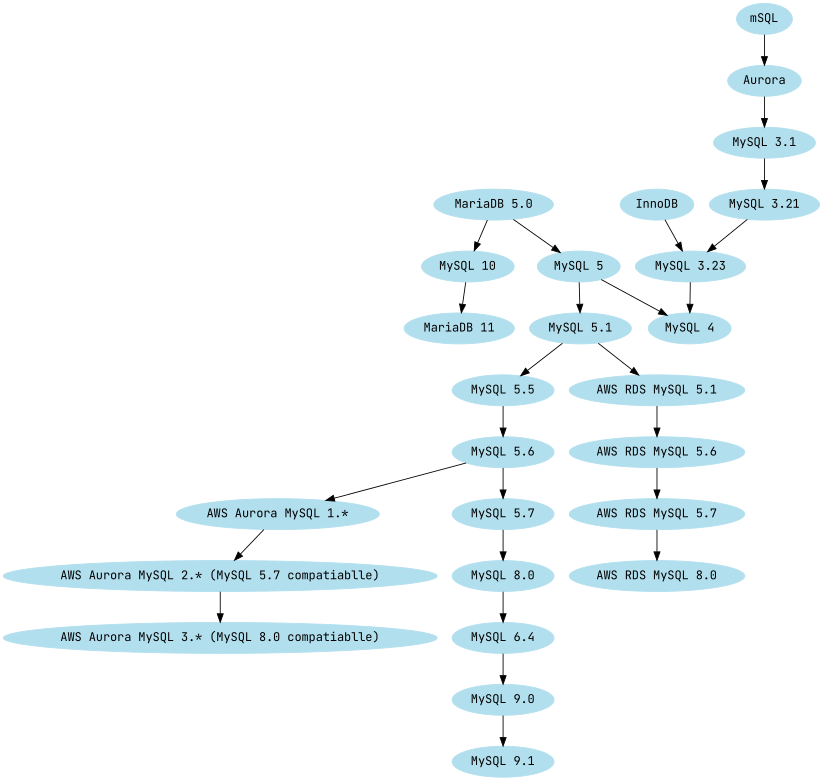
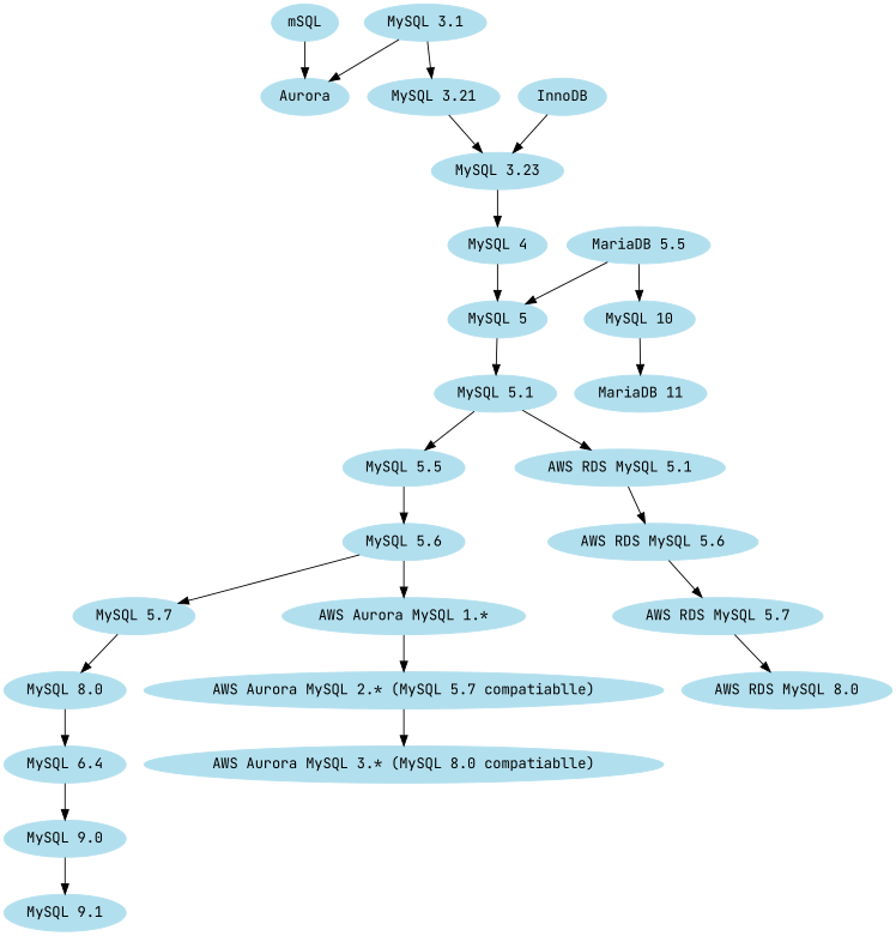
  digraph {
    fontname="JetBrains Mono"
    node [color=lightblue2 fontname="JetBrains Mono" style=filled]
    edge [fontname="JetBrains Mono"]
    n1 [label=Aurora]
    mSQL
    "MySQL 3.1"
    "MySQL 3.21"
    "MySQL 3.23"
    "MySQL 4"
    InnoDB
    "MySQL 5"
    "MySQL 5.1"
    "MySQL 5.5"
    "AWS RDS MySQL 5.1"
-   "MariaDB 5.5" [label="MariaDB 5.0"]
+   "MariaDB 5.5"
    n13 [label="MySQL 10"]
    "MySQL 5.6"
    "AWS RDS MySQL 5.6"
    "MySQL 5.7"
    "AWS Aurora MySQL 1.*"
    "MySQL 8.0"
    "AWS Aurora MySQL 2.* (MySQL 5.7 compatiablle)"
    n20 [label="MySQL 6.4"]
    "MySQL 9.0"
    "MySQL 9.1"
    "AWS RDS MySQL 5.7"
    "AWS RDS MySQL 8.0"
    "AWS Aurora MySQL 3.* (MySQL 8.0 compatiablle)"
    "MariaDB 11"
-   n1 -> "MySQL 3.1"
+   "MySQL 3.1" -> n1
    mSQL -> n1
    "MySQL 3.1" -> "MySQL 3.21"
    "MySQL 3.21" -> "MySQL 3.23"
    "MySQL 3.23" -> "MySQL 4"
-   "MySQL 5" -> "MySQL 4"
+   "MySQL 4" -> "MySQL 5"
    InnoDB -> "MySQL 3.23"
    "MySQL 5" -> "MySQL 5.1"
    "MySQL 5.1" -> "MySQL 5.5"
    "MySQL 5.1" -> "AWS RDS MySQL 5.1"
    "MySQL 5.5" -> "MySQL 5.6"
    "AWS RDS MySQL 5.1" -> "AWS RDS MySQL 5.6"
    "MariaDB 5.5" -> "MySQL 5"
    "MariaDB 5.5" -> n13
    n13 -> "MariaDB 11"
    "MySQL 5.6" -> "MySQL 5.7"
    "MySQL 5.6" -> "AWS Aurora MySQL 1.*"
    "AWS RDS MySQL 5.6" -> "AWS RDS MySQL 5.7"
    "MySQL 5.7" -> "MySQL 8.0"
    "AWS Aurora MySQL 1.*" -> "AWS Aurora MySQL 2.* (MySQL 5.7 compatiablle)"
    "MySQL 8.0" -> n20
    "AWS Aurora MySQL 2.* (MySQL 5.7 compatiablle)" -> "AWS Aurora MySQL 3.* (MySQL 8.0 compatiablle)"
    n20 -> "MySQL 9.0"
    "MySQL 9.0" -> "MySQL 9.1"
    "AWS RDS MySQL 5.7" -> "AWS RDS MySQL 8.0"
  }
